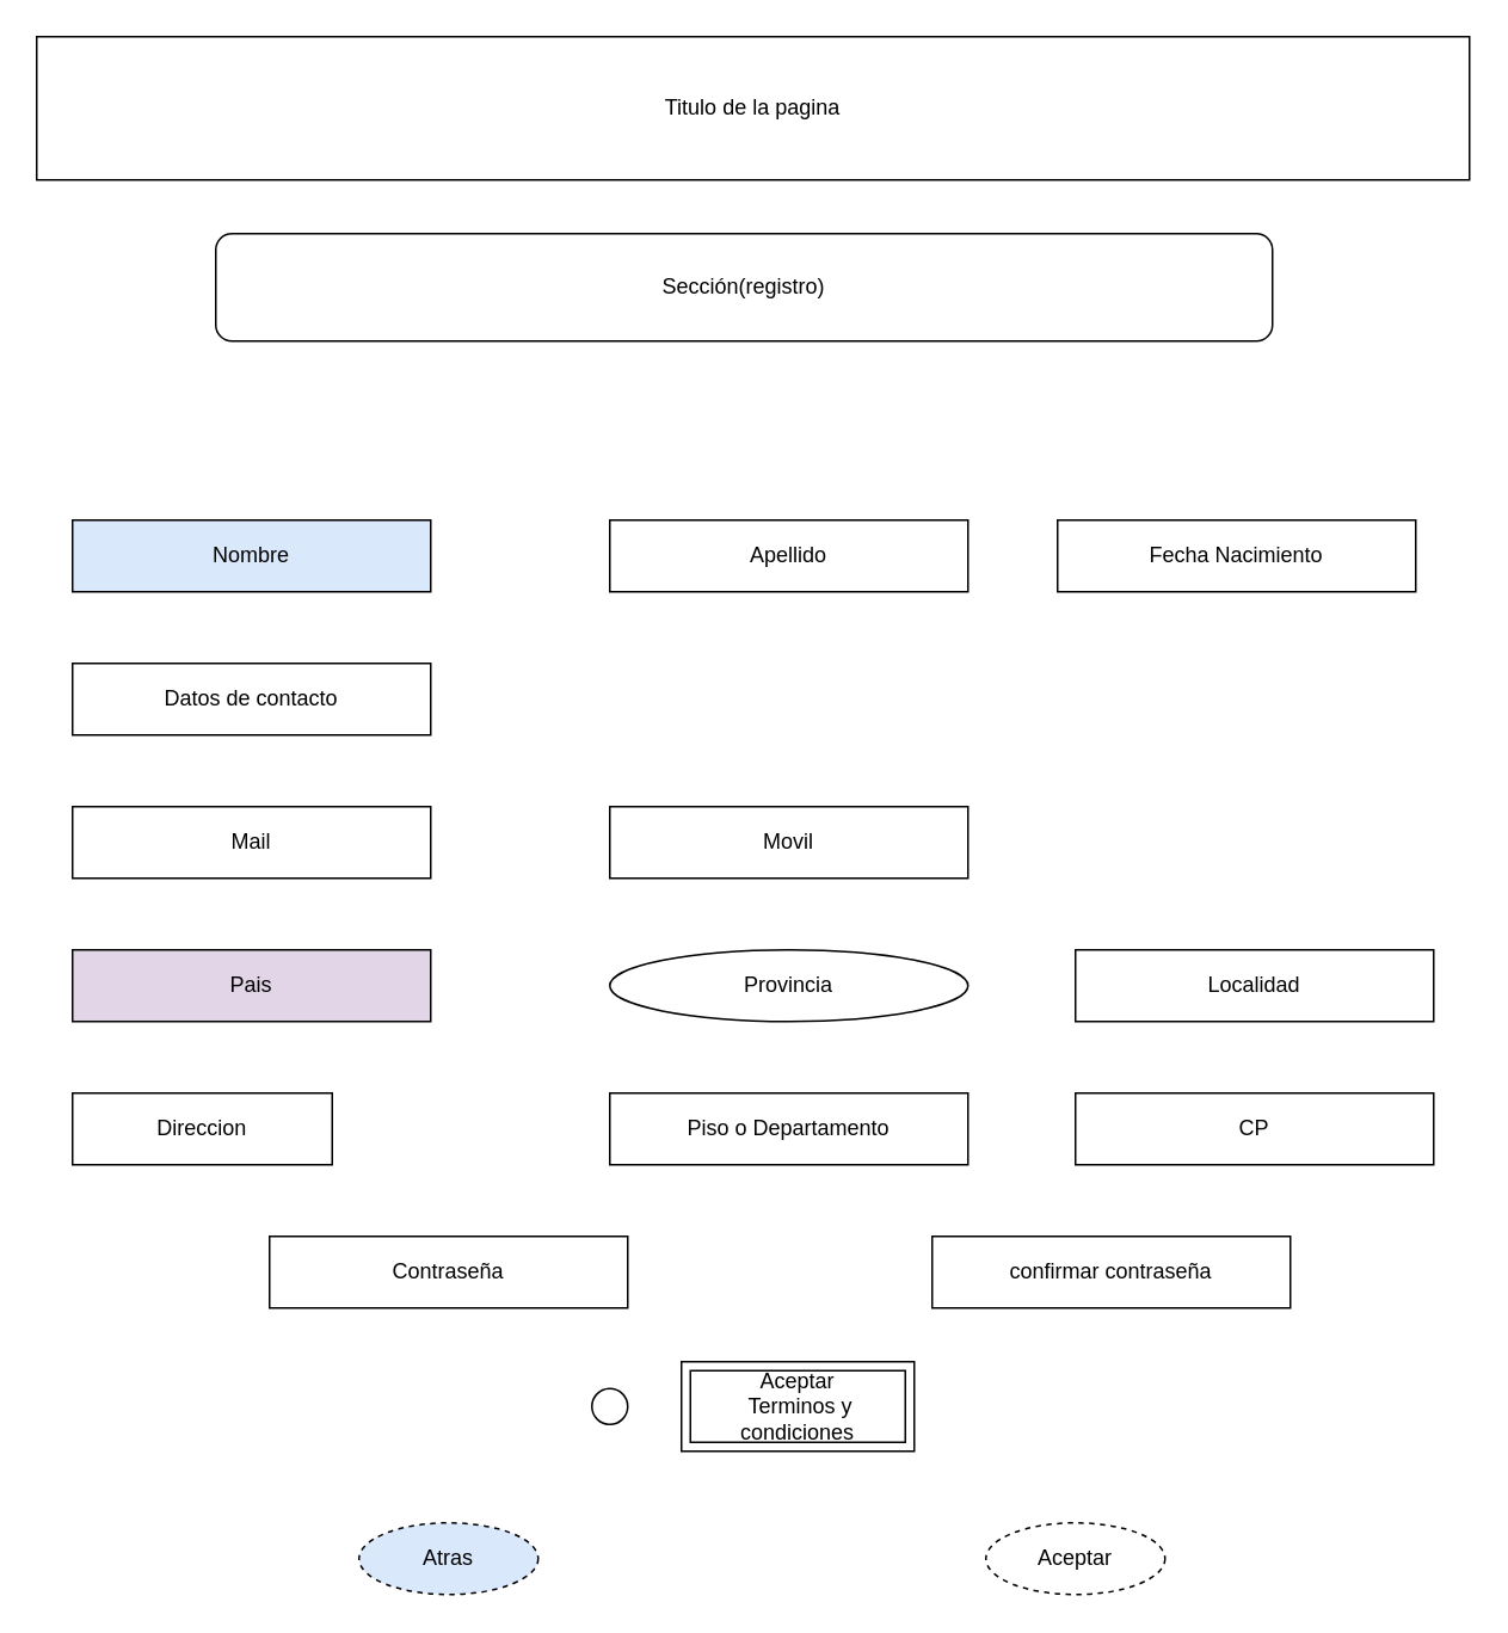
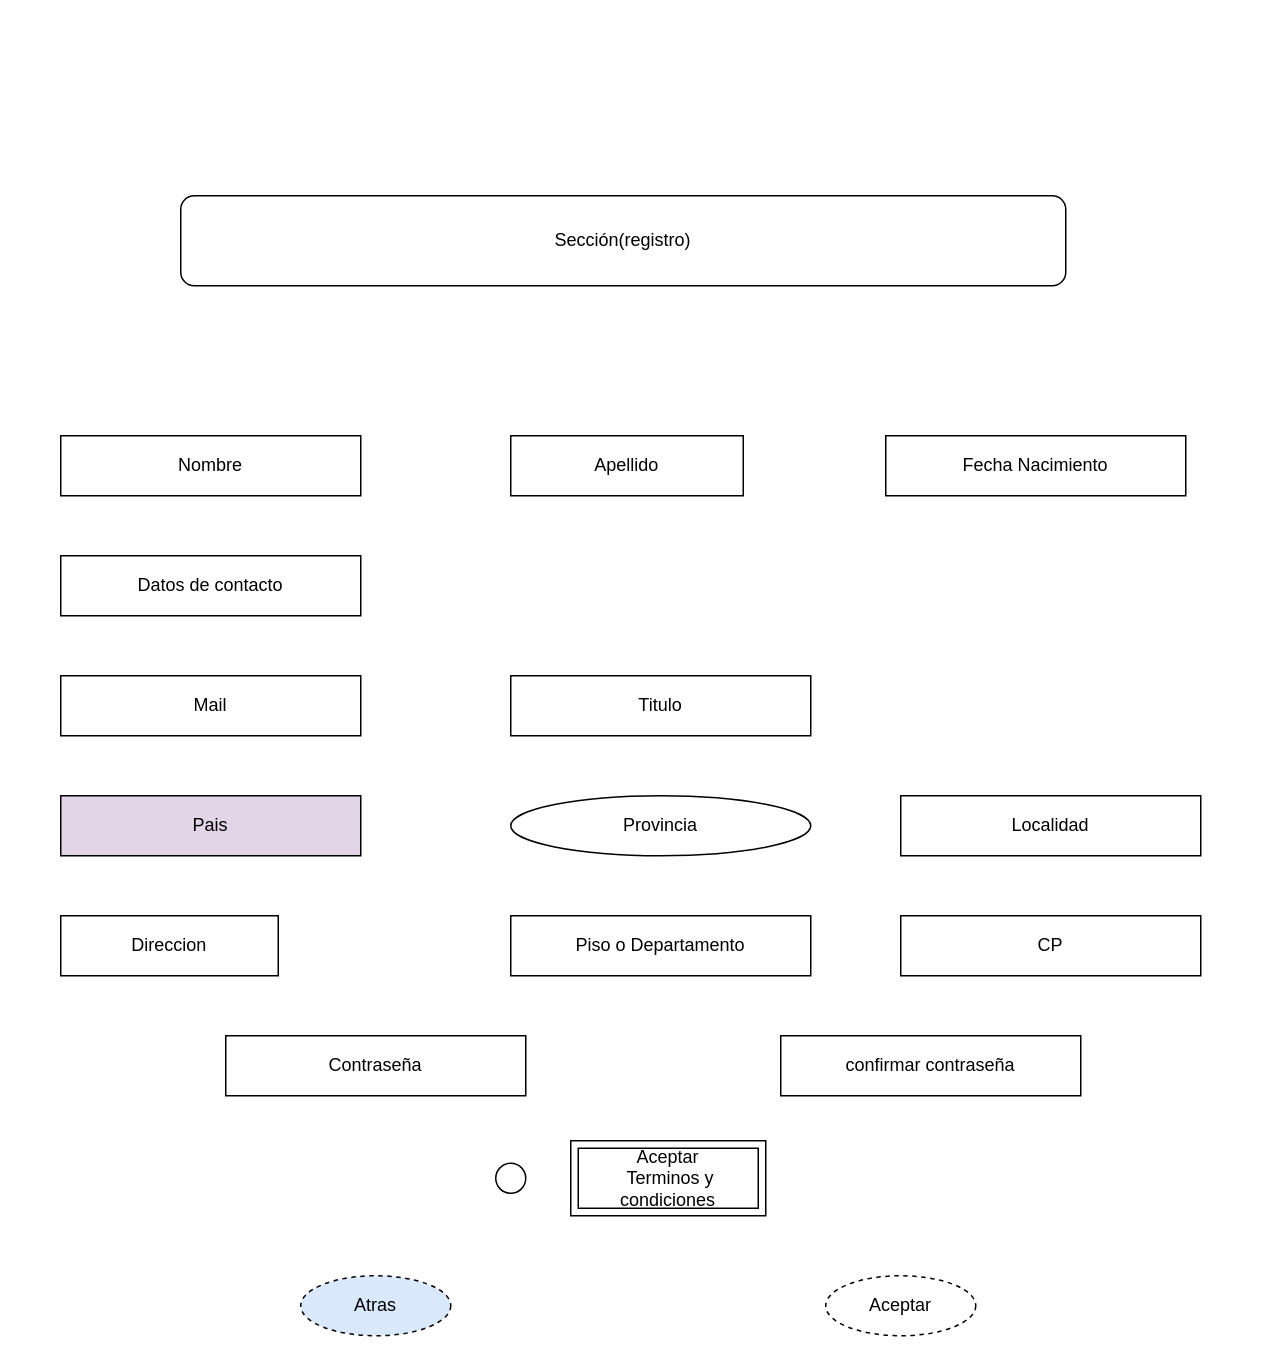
  <mxCell id="0" />
  <mxCell id="1" parent="0" />
- <mxCell id="2" value="Titulo de la pagina" style="rounded=0;whiteSpace=wrap;html=1;" vertex="1" parent="1"><mxGeometry x="20" y="20" width="800" height="80" as="geometry" /></mxCell>
  <mxCell id="3" value="Sección(registro)" style="rounded=1;whiteSpace=wrap;html=1;" vertex="1" parent="1"><mxGeometry x="120" y="130" width="590" height="60" as="geometry" /></mxCell>
- <mxCell id="4" value="Nombre" style="whiteSpace=wrap;html=1;align=center;fillColor=#dae8fc;" vertex="1" parent="1"><mxGeometry x="40" y="290" width="200" height="40" as="geometry" /></mxCell>
+ <mxCell id="4" value="Nombre" style="whiteSpace=wrap;html=1;align=center;" vertex="1" parent="1"><mxGeometry x="40" y="290" width="200" height="40" as="geometry" /></mxCell>
  <mxCell id="5" value="Mail" style="whiteSpace=wrap;html=1;align=center;" vertex="1" parent="1"><mxGeometry x="40" y="450" width="200" height="40" as="geometry" /></mxCell>
- <mxCell id="6" value="Movil" style="whiteSpace=wrap;html=1;align=center;" vertex="1" parent="1"><mxGeometry x="340" y="450" width="200" height="40" as="geometry" /></mxCell>
- <mxCell id="7" value="Apellido" style="whiteSpace=wrap;html=1;align=center;" vertex="1" parent="1"><mxGeometry x="340" y="290" width="200" height="40" as="geometry" /></mxCell>
+ <mxCell id="6" value="Titulo" style="whiteSpace=wrap;html=1;align=center;" vertex="1" parent="1"><mxGeometry x="340" y="450" width="200" height="40" as="geometry" /></mxCell>
+ <mxCell id="7" value="Apellido" style="whiteSpace=wrap;html=1;align=center;" vertex="1" parent="1"><mxGeometry x="340" y="290" width="155" height="40" as="geometry" /></mxCell>
  <mxCell id="8" value="Datos de contacto" style="whiteSpace=wrap;html=1;align=center;" vertex="1" parent="1"><mxGeometry x="40" y="370" width="200" height="40" as="geometry" /></mxCell>
  <mxCell id="9" value="Fecha Nacimiento" style="whiteSpace=wrap;html=1;align=center;" vertex="1" parent="1"><mxGeometry x="590" y="290" width="200" height="40" as="geometry" /></mxCell>
  <mxCell id="10" value="Pais" style="whiteSpace=wrap;html=1;align=center;fillColor=#e1d5e7;" vertex="1" parent="1"><mxGeometry x="40" y="530" width="200" height="40" as="geometry" /></mxCell>
  <mxCell id="11" value="Provincia" style="ellipse;whiteSpace=wrap;html=1;align=center;" vertex="1" parent="1"><mxGeometry x="340" y="530" width="200" height="40" as="geometry" /></mxCell>
  <mxCell id="12" value="Localidad" style="whiteSpace=wrap;html=1;align=center;" vertex="1" parent="1"><mxGeometry x="600" y="530" width="200" height="40" as="geometry" /></mxCell>
  <mxCell id="13" value="Direccion" style="whiteSpace=wrap;html=1;align=center;" vertex="1" parent="1"><mxGeometry x="40" y="610" width="145" height="40" as="geometry" /></mxCell>
  <mxCell id="14" value="Piso o Departamento" style="whiteSpace=wrap;html=1;align=center;" vertex="1" parent="1"><mxGeometry x="340" y="610" width="200" height="40" as="geometry" /></mxCell>
  <mxCell id="15" value="CP" style="whiteSpace=wrap;html=1;align=center;" vertex="1" parent="1"><mxGeometry x="600" y="610" width="200" height="40" as="geometry" /></mxCell>
  <mxCell id="16" value="Atras" style="ellipse;whiteSpace=wrap;html=1;align=center;dashed=1;fillColor=#dae8fc;" vertex="1" parent="1"><mxGeometry x="200" y="850" width="100" height="40" as="geometry" /></mxCell>
  <mxCell id="17" value="Aceptar" style="ellipse;whiteSpace=wrap;html=1;align=center;dashed=1;" vertex="1" parent="1"><mxGeometry x="550" y="850" width="100" height="40" as="geometry" /></mxCell>
  <mxCell id="18" value="Aceptar&lt;br&gt;&amp;nbsp;Terminos y condiciones" style="shape=ext;margin=3;double=1;whiteSpace=wrap;html=1;align=center;" vertex="1" parent="1"><mxGeometry x="380" y="760" width="130" height="50" as="geometry" /></mxCell>
  <mxCell id="19" value="" style="verticalLabelPosition=bottom;verticalAlign=top;html=1;shape=mxgraph.flowchart.on-page_reference;" vertex="1" parent="1"><mxGeometry x="330" y="775" width="20" height="20" as="geometry" /></mxCell>
  <mxCell id="20" value="Contraseña" style="whiteSpace=wrap;html=1;align=center;" vertex="1" parent="1"><mxGeometry x="150" y="690" width="200" height="40" as="geometry" /></mxCell>
  <mxCell id="21" value="confirmar contraseña" style="whiteSpace=wrap;html=1;align=center;" vertex="1" parent="1"><mxGeometry x="520" y="690" width="200" height="40" as="geometry" /></mxCell>
